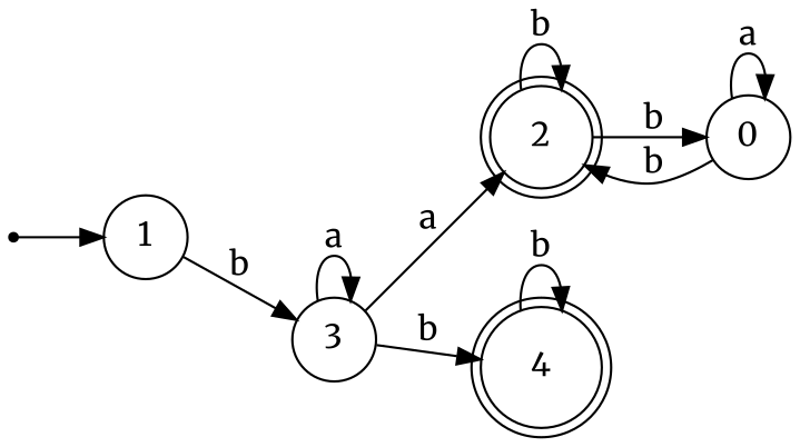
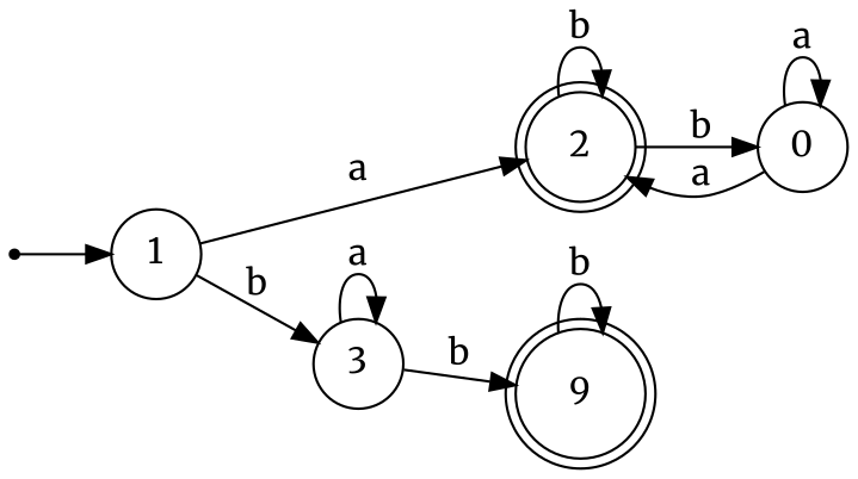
  digraph {
    fontname=Merriweather
    rankdir=LR
    node [fontname=Merriweather shape=circle]
    edge [fontname=Merriweather]
    2 [shape=doublecircle]
    0
-   4 [shape=doublecircle]
+   4 [shape=doublecircle label=9]
    3
    q [shape=point]
    1
    2 -> 2 [label=b]
    2 -> 0 [label=b]
-   0 -> 2 [label=b]
+   0 -> 2 [label=a]
    0 -> 0 [label=a]
    4 -> 4 [label=b]
    3 -> 4 [label=b]
    3 -> 3 [label=a]
    q -> 1
-   3 -> 2 [label=a]
+   1 -> 2 [label=a]
    1 -> 3 [label=b]
  }
